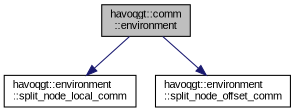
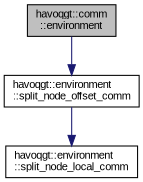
  digraph {
    fontname="Liberation Sans"
    rankdir=TB
    node [color=black fillcolor=white fontname="Liberation Sans" fontsize=10 shape=record style=filled]
    edge [color=midnightblue fontname="Liberation Sans" fontsize=10 labelfontname=Helvetica labelfontsize=10 style=solid]
    n1 [fillcolor=grey75 fontcolor=black height=0.2 label="havoqgt::comm\l::environment" width=0.4]
    n2 [height=0.2 label="havoqgt::environment\l::split_node_local_comm" width=0.4]
    n3 [height=0.2 label="havoqgt::environment\l::split_node_offset_comm" width=0.4]
-   n1 -> n2
+   n3 -> n2
    n1 -> n3
  }
